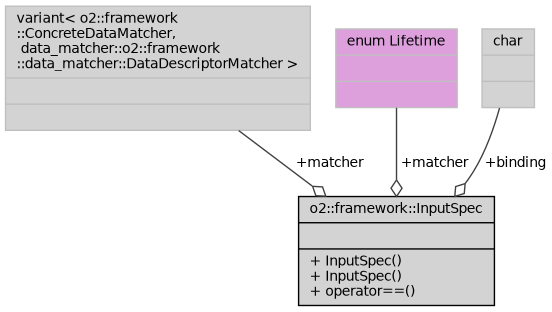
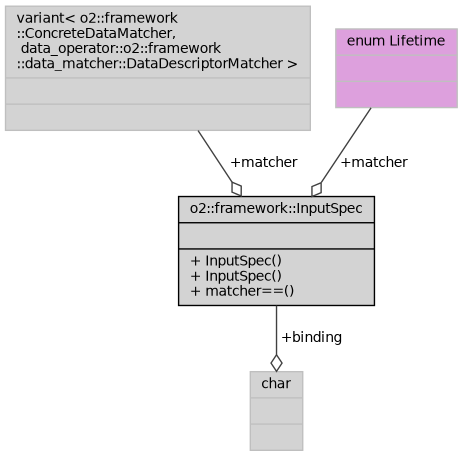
  digraph {
    node [color=grey75 fillcolor=lightgrey fontname=Helvetica fontsize=10 shape=record style=filled]
    edge [arrowhead=odiamond color=grey25 fontname=Helvetica fontsize=10 labelfontname=Helvetica labelfontsize=10 style=solid]
-   n1 [color=black fontcolor=black height=0.2 label="{o2::framework::InputSpec\n||+ InputSpec()\l+ InputSpec()\l+ operator==()\l}" width=0.4]
-   n2 [height=0.2 label="{variant\< o2::framework\l::ConcreteDataMatcher,\l data_matcher::o2::framework\l::data_matcher::DataDescriptorMatcher \>\n||}" width=0.4]
+   n1 [color=black fontcolor=black height=0.2 label="{o2::framework::InputSpec\n||+ InputSpec()\l+ InputSpec()\l+ matcher==()\l}" width=0.4]
+   n2 [height=0.2 label="{variant\< o2::framework\l::ConcreteDataMatcher,\l data_operator::o2::framework\l::data_matcher::DataDescriptorMatcher \>\n||}" width=0.4]
    n3 [fillcolor=plum height=0.2 label="{enum Lifetime\n||}" width=0.4]
    n4 [height=0.2 label="{char\n||}" width=0.4]
    n2 -> n1 [label=" +matcher"]
    n3 -> n1 [label=" +matcher"]
-   n4 -> n1 [label=" +binding"]
+   n1 -> n4 [label=" +binding"]
  }
